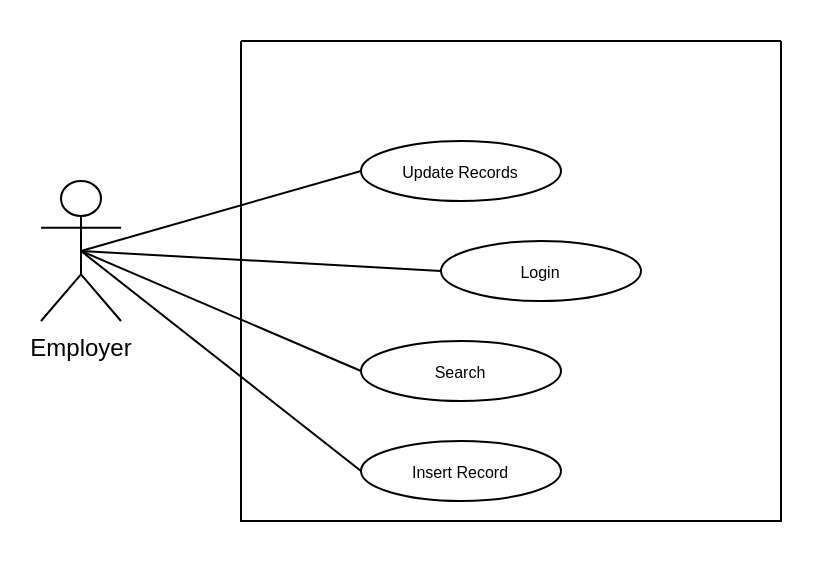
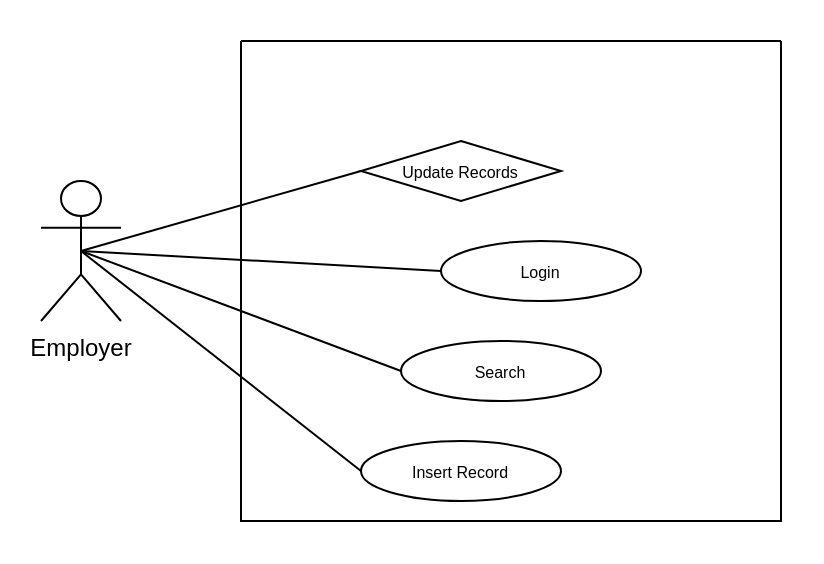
  <mxCell id="0" />
  <mxCell id="1" parent="0" />
  <mxCell id="2" value="Employer" style="shape=umlActor;verticalLabelPosition=bottom;verticalAlign=top;html=1;outlineConnect=0;" parent="1" vertex="1"><mxGeometry x="20" y="90" width="40" height="70" as="geometry" /></mxCell>
  <mxCell id="3" value="" style="swimlane;startSize=0;" parent="1" vertex="1"><mxGeometry x="120" y="20" width="270" height="240" as="geometry"><mxRectangle x="120" y="90" width="50" height="40" as="alternateBounds" /></mxGeometry></mxCell>
  <mxCell id="4" value="&lt;font style=&quot;font-size: 8px;&quot;&gt;Login&lt;/font&gt;" style="ellipse;whiteSpace=wrap;html=1;" vertex="1" parent="3"><mxGeometry x="100" y="100" width="100" height="30" as="geometry" /></mxCell>
- <mxCell id="5" value="&lt;font style=&quot;font-size: 8px;&quot;&gt;Search&lt;/font&gt;" style="ellipse;whiteSpace=wrap;html=1;" vertex="1" parent="3"><mxGeometry x="60" y="150" width="100" height="30" as="geometry" /></mxCell>
- <mxCell id="6" value="&lt;font style=&quot;font-size: 8px;&quot;&gt;Update Records&lt;/font&gt;" style="ellipse;whiteSpace=wrap;html=1;" vertex="1" parent="3"><mxGeometry x="60" y="50" width="100" height="30" as="geometry" /></mxCell>
+ <mxCell id="5" value="&lt;font style=&quot;font-size: 8px;&quot;&gt;Search&lt;/font&gt;" style="ellipse;whiteSpace=wrap;html=1;" vertex="1" parent="3"><mxGeometry x="80" y="150" width="100" height="30" as="geometry" /></mxCell>
+ <mxCell id="6" value="&lt;font style=&quot;font-size: 8px;&quot;&gt;Update Records&lt;/font&gt;" style="rhombus;whiteSpace=wrap;html=1;" vertex="1" parent="3"><mxGeometry x="60" y="50" width="100" height="30" as="geometry" /></mxCell>
  <mxCell id="7" value="&lt;font style=&quot;font-size: 8px;&quot;&gt;I&lt;font style=&quot;font-size: 8px;&quot;&gt;nsert Re&lt;/font&gt;&lt;/font&gt;&lt;font style=&quot;font-size: 8px;&quot;&gt;cord&lt;/font&gt;" style="ellipse;whiteSpace=wrap;html=1;" vertex="1" parent="3"><mxGeometry x="60" y="200" width="100" height="30" as="geometry" /></mxCell>
  <mxCell id="8" value="" style="endArrow=none;html=1;rounded=0;fontSize=8;entryX=0;entryY=0.5;entryDx=0;entryDy=0;exitX=0.5;exitY=0.5;exitDx=0;exitDy=0;exitPerimeter=0;" edge="1" parent="1" source="2" target="6"><mxGeometry width="50" height="50" relative="1" as="geometry"><mxPoint x="200" y="200" as="sourcePoint" /><mxPoint x="250" y="150" as="targetPoint" /></mxGeometry></mxCell>
  <mxCell id="9" value="" style="endArrow=none;html=1;rounded=0;fontSize=8;entryX=0;entryY=0.5;entryDx=0;entryDy=0;exitX=0.5;exitY=0.5;exitDx=0;exitDy=0;exitPerimeter=0;" edge="1" parent="1" source="2" target="4"><mxGeometry width="50" height="50" relative="1" as="geometry"><mxPoint x="80" y="135" as="sourcePoint" /><mxPoint x="210" y="35" as="targetPoint" /></mxGeometry></mxCell>
  <mxCell id="10" value="" style="endArrow=none;html=1;rounded=0;fontSize=8;entryX=0;entryY=0.5;entryDx=0;entryDy=0;exitX=0.5;exitY=0.5;exitDx=0;exitDy=0;exitPerimeter=0;" edge="1" parent="1" source="2" target="7"><mxGeometry width="50" height="50" relative="1" as="geometry"><mxPoint x="80" y="155" as="sourcePoint" /><mxPoint x="210" y="55" as="targetPoint" /></mxGeometry></mxCell>
  <mxCell id="11" value="" style="endArrow=none;html=1;rounded=0;fontSize=8;entryX=0;entryY=0.5;entryDx=0;entryDy=0;exitX=0.5;exitY=0.5;exitDx=0;exitDy=0;exitPerimeter=0;" edge="1" parent="1" source="2" target="5"><mxGeometry width="50" height="50" relative="1" as="geometry"><mxPoint x="30" y="250" as="sourcePoint" /><mxPoint x="160" y="150" as="targetPoint" /></mxGeometry></mxCell>
